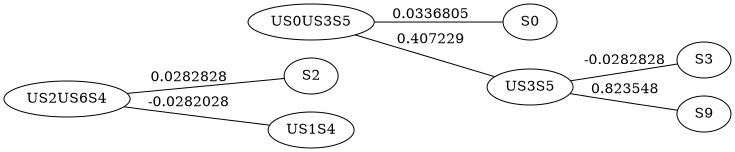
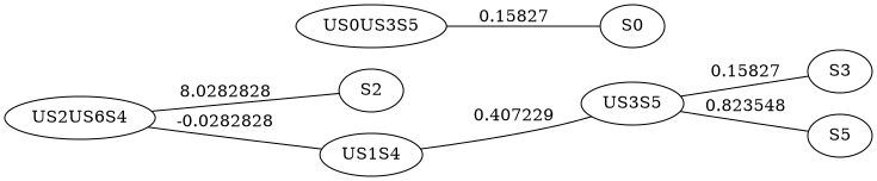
  graph {
    rankdir=LR
    n1 [label=S0]
    n2 [label=S2]
    n3 [label=S3]
-   n4 [label=S9]
+   n4 [label=S5]
    n5 [label=US0US3S5]
    n6 [label=US3S5]
    n7 [label=US1S4]
    n8 [label=US2US6S4]
-   n5 -- n1 [label=0.0336805]
-   n5 -- n6 [label=0.407229]
-   n6 -- n3 [label=-0.0282828]
+   n5 -- n1 [label=0.15827]
+   n7 -- n6 [label=0.407229]
+   n6 -- n3 [label=0.15827]
    n6 -- n4 [label=0.823548]
-   n8 -- n2 [label=0.0282828]
-   n8 -- n7 [label=-0.0282028]
+   n8 -- n2 [label=8.0282828]
+   n8 -- n7 [label=-0.0282828]
  }
